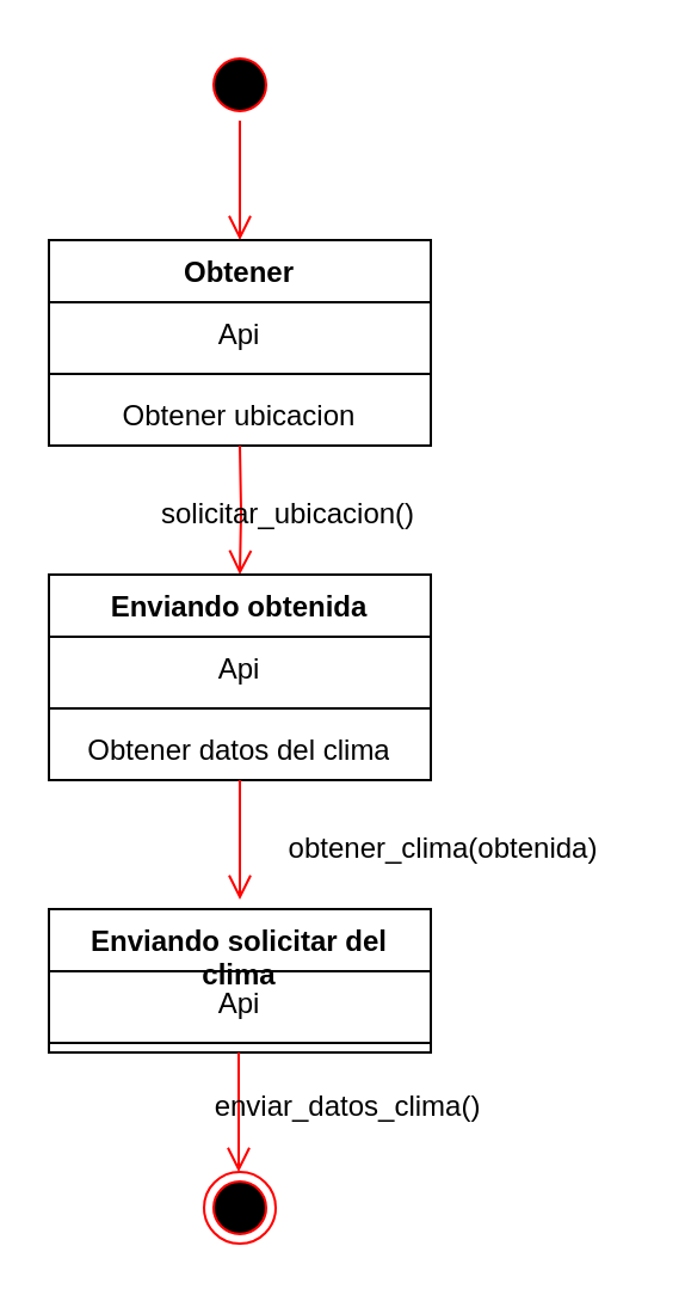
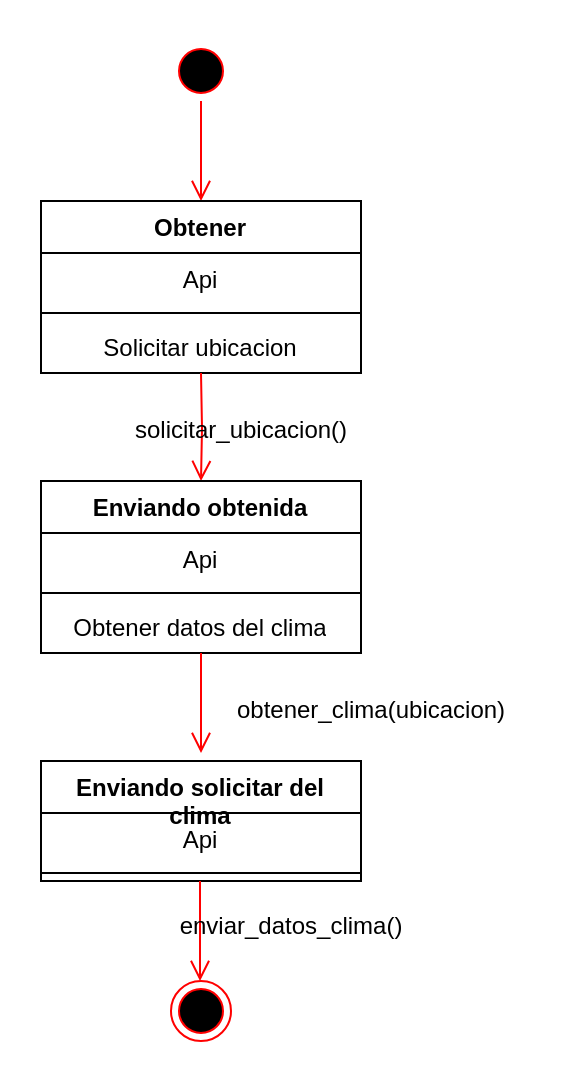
  <mxCell id="0" />
  <mxCell id="1" parent="0" />
  <mxCell id="2" value="" style="ellipse;html=1;shape=startState;fillColor=#000000;strokeColor=#ff0000;" vertex="1" parent="1"><mxGeometry x="85" y="20" width="30" height="30" as="geometry" /></mxCell>
  <mxCell id="3" value="" style="edgeStyle=orthogonalEdgeStyle;html=1;verticalAlign=bottom;endArrow=open;endSize=8;strokeColor=#ff0000;rounded=0;" edge="1" parent="1" source="2"><mxGeometry relative="1" as="geometry"><mxPoint x="100" y="100" as="targetPoint" /></mxGeometry></mxCell>
  <mxCell id="4" value="Obtener" style="swimlane;fontStyle=1;align=center;verticalAlign=top;childLayout=stackLayout;horizontal=1;startSize=26;horizontalStack=0;resizeParent=1;resizeParentMax=0;resizeLast=0;collapsible=1;marginBottom=0;whiteSpace=wrap;html=1;" vertex="1" parent="1"><mxGeometry x="20" y="100" width="160" height="86" as="geometry" /></mxCell>
  <mxCell id="5" value="Api" style="text;strokeColor=none;fillColor=none;align=center;verticalAlign=top;spacingLeft=4;spacingRight=4;overflow=hidden;rotatable=0;points=[[0,0.5],[1,0.5]];portConstraint=eastwest;whiteSpace=wrap;html=1;" vertex="1" parent="4"><mxGeometry y="26" width="160" height="26" as="geometry" /></mxCell>
  <mxCell id="6" value="" style="line;strokeWidth=1;fillColor=none;align=left;verticalAlign=middle;spacingTop=-1;spacingLeft=3;spacingRight=3;rotatable=0;labelPosition=right;points=[];portConstraint=eastwest;strokeColor=inherit;" vertex="1" parent="4"><mxGeometry y="52" width="160" height="8" as="geometry" /></mxCell>
- <mxCell id="7" value="Obtener ubicacion" style="text;strokeColor=none;fillColor=none;align=center;verticalAlign=top;spacingLeft=4;spacingRight=4;overflow=hidden;rotatable=0;points=[[0,0.5],[1,0.5]];portConstraint=eastwest;whiteSpace=wrap;html=1;" vertex="1" parent="4"><mxGeometry y="60" width="160" height="26" as="geometry" /></mxCell>
+ <mxCell id="7" value="Solicitar ubicacion" style="text;strokeColor=none;fillColor=none;align=center;verticalAlign=top;spacingLeft=4;spacingRight=4;overflow=hidden;rotatable=0;points=[[0,0.5],[1,0.5]];portConstraint=eastwest;whiteSpace=wrap;html=1;" vertex="1" parent="4"><mxGeometry y="60" width="160" height="26" as="geometry" /></mxCell>
  <mxCell id="8" value="" style="edgeStyle=orthogonalEdgeStyle;html=1;verticalAlign=bottom;endArrow=open;endSize=8;strokeColor=#ff0000;rounded=0;entryX=0.5;entryY=0;entryDx=0;entryDy=0;" edge="1" parent="1" target="9"><mxGeometry relative="1" as="geometry"><mxPoint x="100" y="236" as="targetPoint" /><mxPoint x="100" y="186" as="sourcePoint" /></mxGeometry></mxCell>
  <mxCell id="9" value="Enviando obtenida" style="swimlane;fontStyle=1;align=center;verticalAlign=top;childLayout=stackLayout;horizontal=1;startSize=26;horizontalStack=0;resizeParent=1;resizeParentMax=0;resizeLast=0;collapsible=1;marginBottom=0;whiteSpace=wrap;html=1;" vertex="1" parent="1"><mxGeometry x="20" y="240" width="160" height="86" as="geometry" /></mxCell>
  <mxCell id="10" value="Api" style="text;strokeColor=none;fillColor=none;align=center;verticalAlign=top;spacingLeft=4;spacingRight=4;overflow=hidden;rotatable=0;points=[[0,0.5],[1,0.5]];portConstraint=eastwest;whiteSpace=wrap;html=1;" vertex="1" parent="9"><mxGeometry y="26" width="160" height="26" as="geometry" /></mxCell>
  <mxCell id="11" value="" style="line;strokeWidth=1;fillColor=none;align=left;verticalAlign=middle;spacingTop=-1;spacingLeft=3;spacingRight=3;rotatable=0;labelPosition=right;points=[];portConstraint=eastwest;strokeColor=inherit;" vertex="1" parent="9"><mxGeometry y="52" width="160" height="8" as="geometry" /></mxCell>
  <mxCell id="12" value="Obtener datos del clima" style="text;strokeColor=none;fillColor=none;align=center;verticalAlign=top;spacingLeft=4;spacingRight=4;overflow=hidden;rotatable=0;points=[[0,0.5],[1,0.5]];portConstraint=eastwest;whiteSpace=wrap;html=1;" vertex="1" parent="9"><mxGeometry y="60" width="160" height="26" as="geometry" /></mxCell>
  <mxCell id="13" value="" style="edgeStyle=orthogonalEdgeStyle;html=1;verticalAlign=bottom;endArrow=open;endSize=8;strokeColor=#ff0000;rounded=0;" edge="1" parent="1"><mxGeometry relative="1" as="geometry"><mxPoint x="100" y="376" as="targetPoint" /><mxPoint x="100" y="326" as="sourcePoint" /></mxGeometry></mxCell>
  <mxCell id="14" value="solicitar_ubicacion()" style="text;html=1;align=center;verticalAlign=middle;resizable=0;points=[];autosize=1;strokeColor=none;fillColor=none;" vertex="1" parent="1"><mxGeometry x="55" y="200" width="130" height="30" as="geometry" /></mxCell>
- <mxCell id="15" value="obtener_clima(obtenida)" style="text;html=1;align=center;verticalAlign=middle;resizable=0;points=[];autosize=1;strokeColor=none;fillColor=none;" vertex="1" parent="1"><mxGeometry x="105" y="340" width="160" height="30" as="geometry" /></mxCell>
+ <mxCell id="15" value="obtener_clima(ubicacion)" style="text;html=1;align=center;verticalAlign=middle;resizable=0;points=[];autosize=1;strokeColor=none;fillColor=none;" vertex="1" parent="1"><mxGeometry x="105" y="340" width="160" height="30" as="geometry" /></mxCell>
  <mxCell id="16" value="Enviando solicitar del clima" style="swimlane;fontStyle=1;align=center;verticalAlign=top;childLayout=stackLayout;horizontal=1;startSize=26;horizontalStack=0;resizeParent=1;resizeParentMax=0;resizeLast=0;collapsible=1;marginBottom=0;whiteSpace=wrap;html=1;" vertex="1" parent="1"><mxGeometry x="20" y="380" width="160" height="60" as="geometry" /></mxCell>
  <mxCell id="17" value="Api" style="text;strokeColor=none;fillColor=none;align=center;verticalAlign=top;spacingLeft=4;spacingRight=4;overflow=hidden;rotatable=0;points=[[0,0.5],[1,0.5]];portConstraint=eastwest;whiteSpace=wrap;html=1;" vertex="1" parent="16"><mxGeometry y="26" width="160" height="26" as="geometry" /></mxCell>
  <mxCell id="18" value="" style="line;strokeWidth=1;fillColor=none;align=left;verticalAlign=middle;spacingTop=-1;spacingLeft=3;spacingRight=3;rotatable=0;labelPosition=right;points=[];portConstraint=eastwest;strokeColor=inherit;" vertex="1" parent="16"><mxGeometry y="52" width="160" height="8" as="geometry" /></mxCell>
  <mxCell id="19" value="" style="ellipse;html=1;shape=endState;fillColor=#000000;strokeColor=#ff0000;" vertex="1" parent="1"><mxGeometry x="85" y="490" width="30" height="30" as="geometry" /></mxCell>
  <mxCell id="20" value="" style="edgeStyle=orthogonalEdgeStyle;html=1;verticalAlign=bottom;endArrow=open;endSize=8;strokeColor=#ff0000;rounded=0;" edge="1" parent="1"><mxGeometry relative="1" as="geometry"><mxPoint x="99.5" y="490" as="targetPoint" /><mxPoint x="99.5" y="440" as="sourcePoint" /></mxGeometry></mxCell>
  <mxCell id="21" value="enviar_datos_clima()" style="text;html=1;align=center;verticalAlign=middle;resizable=0;points=[];autosize=1;strokeColor=none;fillColor=none;" vertex="1" parent="1"><mxGeometry x="80" y="448" width="130" height="30" as="geometry" /></mxCell>
